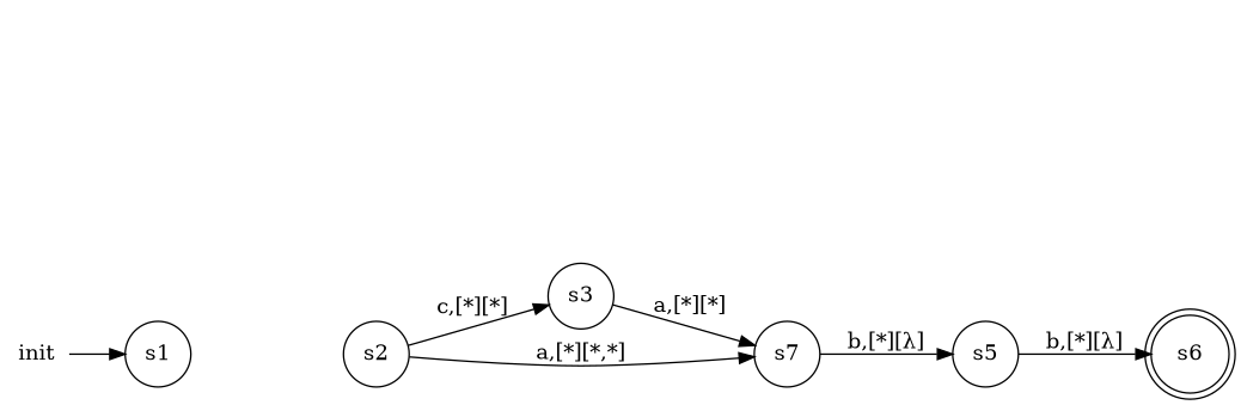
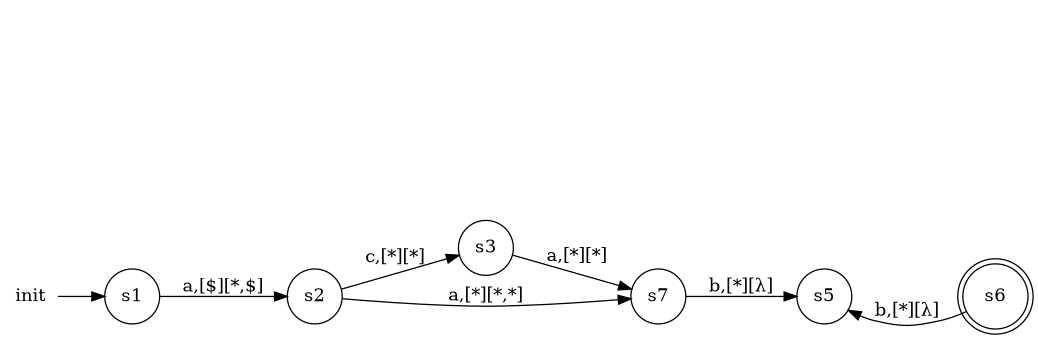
  digraph {
    rankdir=LR
    node [shape=circle]
    init [height=0.0 shape=none width=0.0]
    s1
    s2
    s3
    n5 [label=s7]
    "$" [attr=stackbottom style=invis]
    s6 [shape=doublecircle]
    s5
    a [attr=COfA style=invis]
    b [attr=COfA style=invis]
    c [attr=COfA style=invis]
    init -> s1
+   s1 -> s2 [label="a,[$][*,$]"]
    s2 -> s3 [label="c,[*][*]"]
    s2 -> n5 [label="a,[*][*,*]"]
    s3 -> n5 [label="a,[*][*]"]
    n5 -> s5 [label="b,[*][&lambda;]"]
-   s5 -> s6 [label="b,[*][&lambda;]"]
+   s6 -> s5 [label="b,[*][&lambda;]"]
  }
